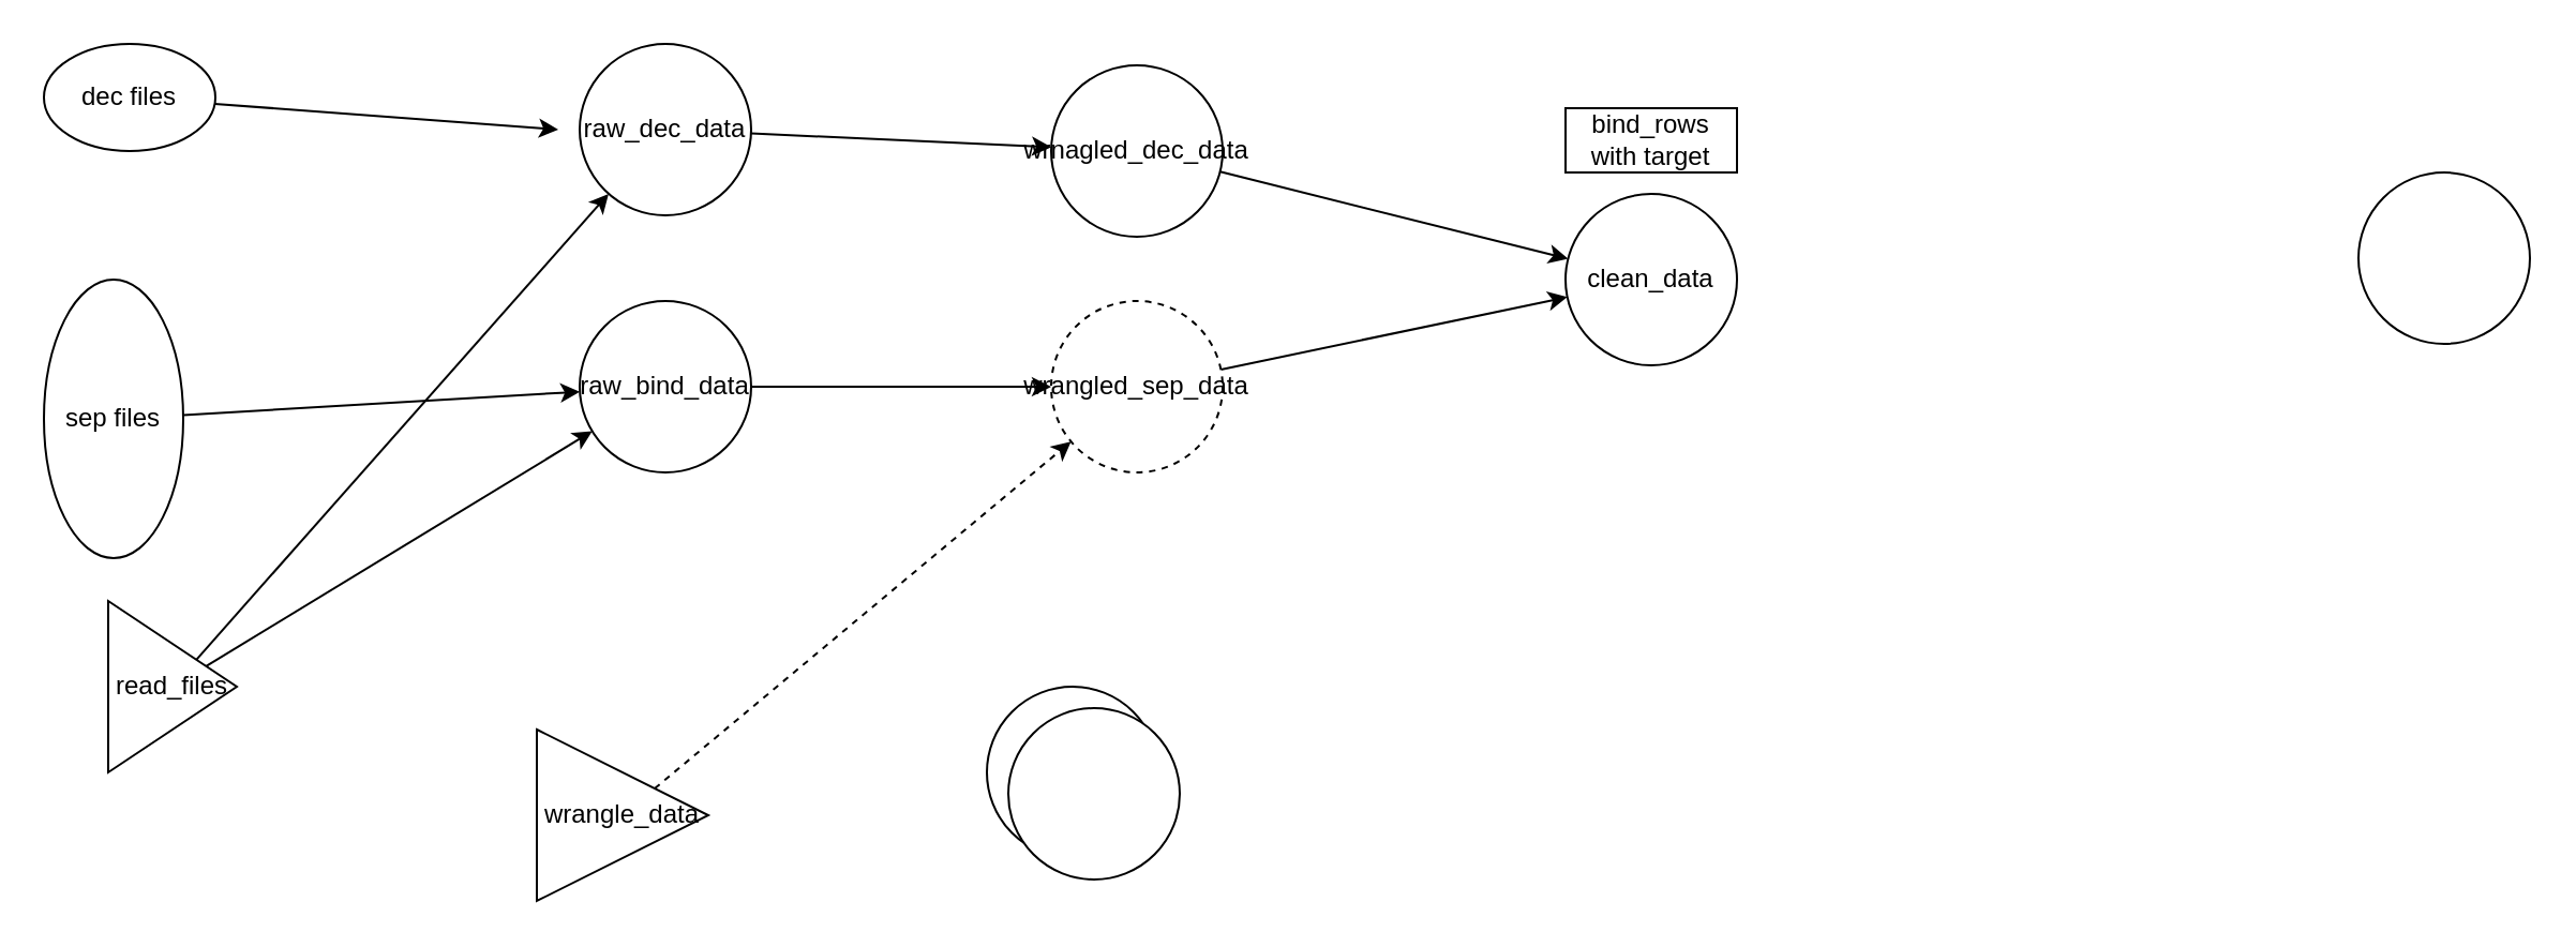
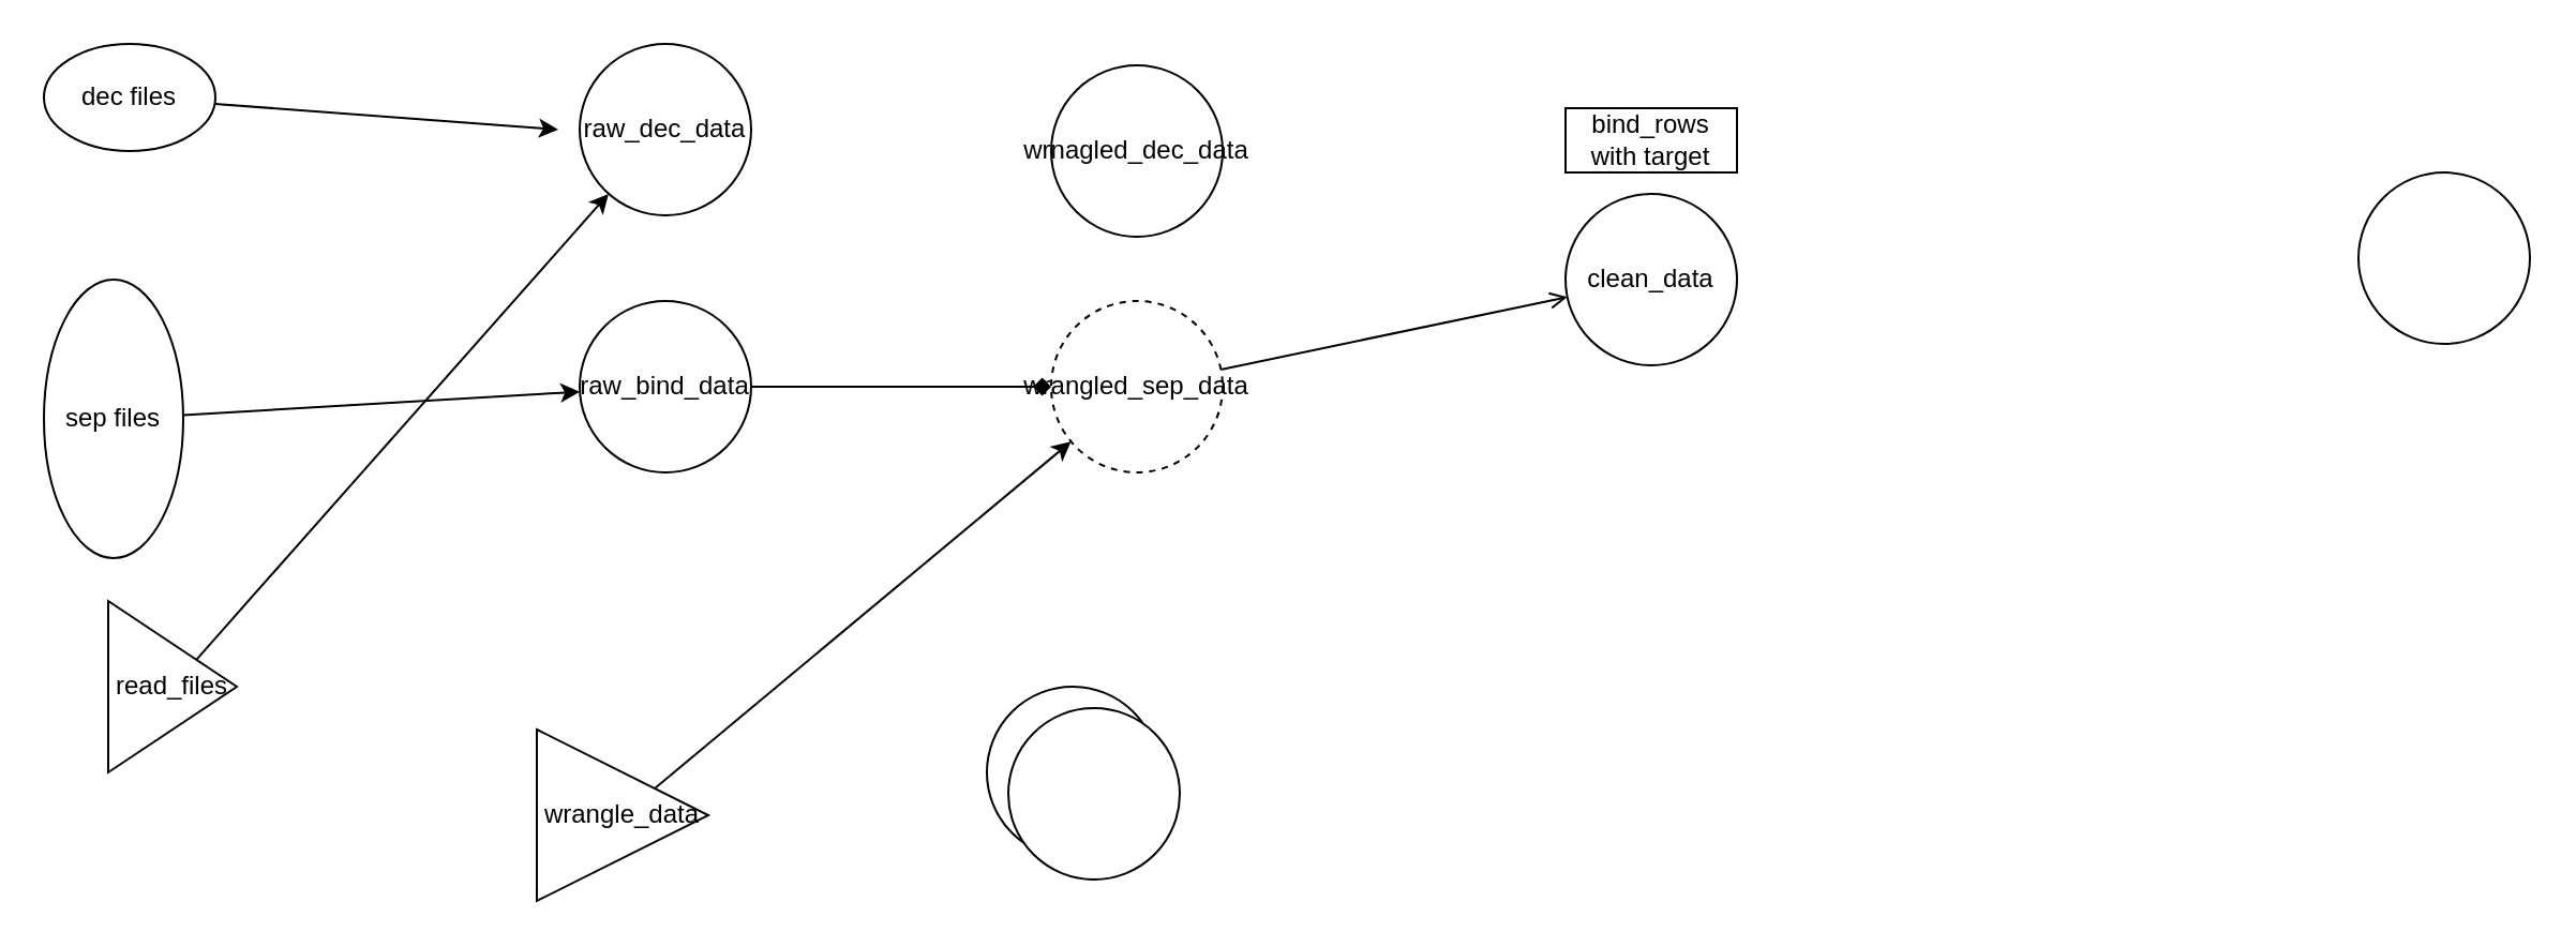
  <mxCell id="0" />
  <mxCell id="1" parent="0" />
  <mxCell id="2" style="edgeStyle=none;html=1;" edge="1" parent="1" source="3"><mxGeometry relative="1" as="geometry"><mxPoint x="260" y="60" as="targetPoint" /></mxGeometry></mxCell>
  <mxCell id="3" value="dec files" style="ellipse;whiteSpace=wrap;html=1;aspect=fixed;" vertex="1" parent="1"><mxGeometry x="20" y="20" width="80" height="50" as="geometry" /></mxCell>
  <mxCell id="4" style="edgeStyle=none;html=1;" edge="1" parent="1" source="5" target="7"><mxGeometry relative="1" as="geometry" /></mxCell>
  <mxCell id="5" value="sep files" style="ellipse;whiteSpace=wrap;html=1;aspect=fixed;" vertex="1" parent="1"><mxGeometry x="20" y="130" width="65" height="130" as="geometry" /></mxCell>
- <mxCell id="6" style="edgeStyle=none;html=1;" edge="1" parent="1" source="7" target="18"><mxGeometry relative="1" as="geometry" /></mxCell>
+ <mxCell id="6" style="edgeStyle=none;html=1;endArrow=diamond;" edge="1" parent="1" source="7" target="18"><mxGeometry relative="1" as="geometry" /></mxCell>
  <mxCell id="7" value="raw_bind_data" style="ellipse;whiteSpace=wrap;html=1;aspect=fixed;" vertex="1" parent="1"><mxGeometry x="270" y="140" width="80" height="80" as="geometry" /></mxCell>
- <mxCell id="8" style="edgeStyle=none;html=1;" edge="1" parent="1" source="9" target="20"><mxGeometry relative="1" as="geometry" /></mxCell>
  <mxCell id="9" value="raw_dec_data" style="ellipse;whiteSpace=wrap;html=1;aspect=fixed;" vertex="1" parent="1"><mxGeometry x="270" y="20" width="80" height="80" as="geometry" /></mxCell>
- <mxCell id="10" style="edgeStyle=none;html=1;" edge="1" parent="1" source="12" target="7"><mxGeometry relative="1" as="geometry" /></mxCell>
  <mxCell id="11" style="edgeStyle=none;html=1;" edge="1" parent="1" source="12" target="9"><mxGeometry relative="1" as="geometry" /></mxCell>
  <mxCell id="12" value="read_files" style="triangle;whiteSpace=wrap;html=1;" vertex="1" parent="1"><mxGeometry x="50" y="280" width="60" height="80" as="geometry" /></mxCell>
  <mxCell id="13" value="" style="ellipse;whiteSpace=wrap;html=1;aspect=fixed;" vertex="1" parent="1"><mxGeometry x="460" y="320" width="80" height="80" as="geometry" /></mxCell>
  <mxCell id="14" value="" style="ellipse;whiteSpace=wrap;html=1;aspect=fixed;" vertex="1" parent="1"><mxGeometry x="470" y="330" width="80" height="80" as="geometry" /></mxCell>
  <mxCell id="15" value="" style="ellipse;whiteSpace=wrap;html=1;aspect=fixed;" vertex="1" parent="1"><mxGeometry x="1100" y="80" width="80" height="80" as="geometry" /></mxCell>
  <mxCell id="16" value="clean_data" style="ellipse;whiteSpace=wrap;html=1;aspect=fixed;" vertex="1" parent="1"><mxGeometry x="730" y="90" width="80" height="80" as="geometry" /></mxCell>
- <mxCell id="17" style="edgeStyle=none;html=1;" edge="1" parent="1" source="18" target="16"><mxGeometry relative="1" as="geometry" /></mxCell>
+ <mxCell id="17" style="edgeStyle=none;html=1;endArrow=open;" edge="1" parent="1" source="18" target="16"><mxGeometry relative="1" as="geometry" /></mxCell>
  <mxCell id="18" value="wrangled_sep_data" style="ellipse;whiteSpace=wrap;html=1;aspect=fixed;dashed=1;" vertex="1" parent="1"><mxGeometry x="490" y="140" width="80" height="80" as="geometry" /></mxCell>
- <mxCell id="19" style="edgeStyle=none;html=1;" edge="1" parent="1" source="20" target="16"><mxGeometry relative="1" as="geometry" /></mxCell>
  <mxCell id="20" value="wrnagled_dec_data" style="ellipse;whiteSpace=wrap;html=1;aspect=fixed;" vertex="1" parent="1"><mxGeometry x="490" y="30" width="80" height="80" as="geometry" /></mxCell>
- <mxCell id="21" style="edgeStyle=none;html=1;dashed=1;" edge="1" parent="1" source="22" target="18"><mxGeometry relative="1" as="geometry" /></mxCell>
+ <mxCell id="21" style="edgeStyle=none;html=1;" edge="1" parent="1" source="22" target="18"><mxGeometry relative="1" as="geometry" /></mxCell>
  <mxCell id="22" value="wrangle_data" style="triangle;whiteSpace=wrap;html=1;" vertex="1" parent="1"><mxGeometry x="250" y="340" width="80" height="80" as="geometry" /></mxCell>
  <mxCell id="23" value="bind_rows with target" style="rounded=0;whiteSpace=wrap;html=1;" vertex="1" parent="1"><mxGeometry x="730" y="50" width="80" height="30" as="geometry" /></mxCell>
